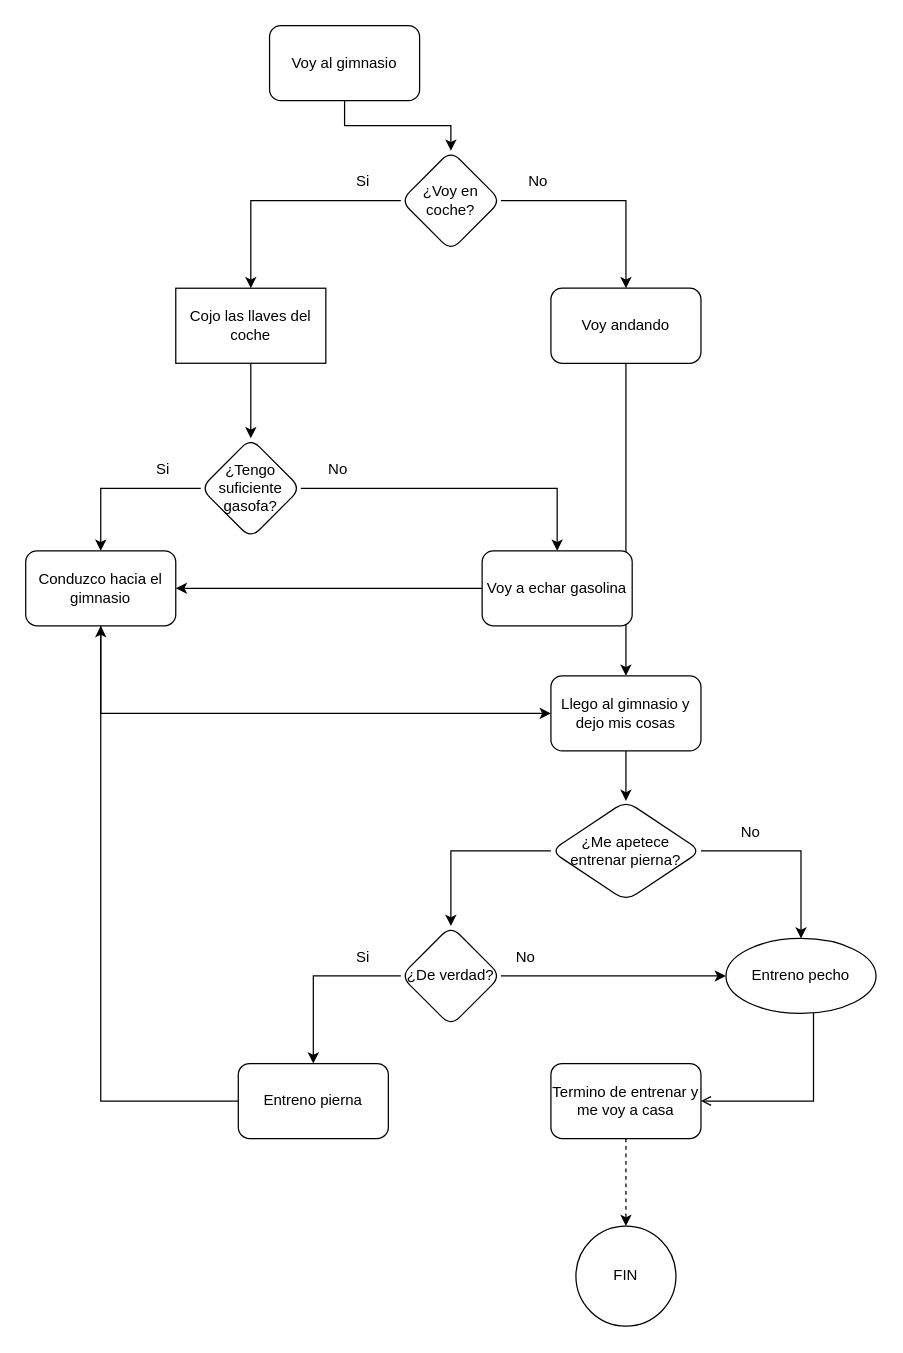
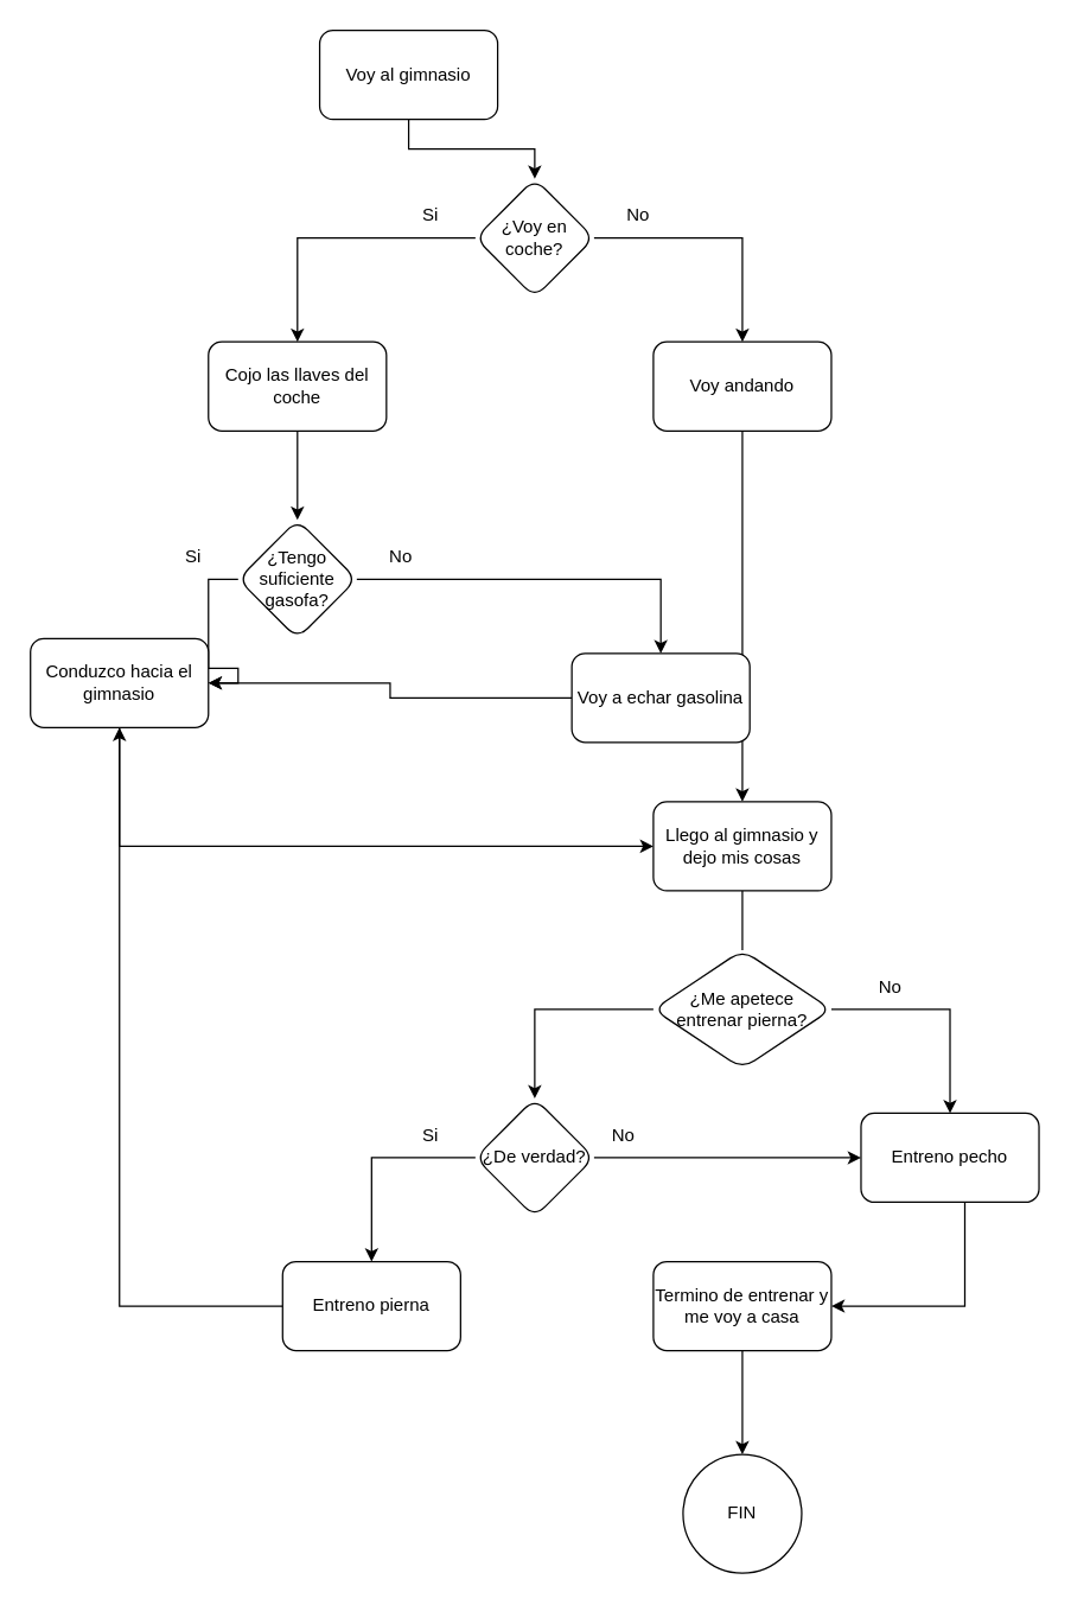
  <mxCell id="0" />
  <mxCell id="1" parent="0" />
  <mxCell id="2" value="" style="edgeStyle=orthogonalEdgeStyle;rounded=0;orthogonalLoop=1;jettySize=auto;html=1;" edge="1" parent="1" source="3" target="6"><mxGeometry relative="1" as="geometry" /></mxCell>
  <mxCell id="3" value="Voy al gimnasio" style="rounded=1;whiteSpace=wrap;html=1;" vertex="1" parent="1"><mxGeometry x="215" y="20" width="120" height="60" as="geometry" /></mxCell>
  <mxCell id="4" value="" style="edgeStyle=orthogonalEdgeStyle;rounded=0;orthogonalLoop=1;jettySize=auto;html=1;" edge="1" parent="1" source="6" target="16"><mxGeometry relative="1" as="geometry" /></mxCell>
  <mxCell id="5" style="edgeStyle=orthogonalEdgeStyle;rounded=0;orthogonalLoop=1;jettySize=auto;html=1;entryX=0.5;entryY=0;entryDx=0;entryDy=0;" edge="1" parent="1" source="6" target="8"><mxGeometry relative="1" as="geometry" /></mxCell>
  <mxCell id="6" value="¿Voy en coche?" style="rhombus;whiteSpace=wrap;html=1;rounded=1;" vertex="1" parent="1"><mxGeometry x="320" y="120" width="80" height="80" as="geometry" /></mxCell>
  <mxCell id="7" value="" style="edgeStyle=orthogonalEdgeStyle;rounded=0;orthogonalLoop=1;jettySize=auto;html=1;" edge="1" parent="1" source="8" target="12"><mxGeometry relative="1" as="geometry" /></mxCell>
- <mxCell id="8" value="Cojo las llaves del coche" style="whiteSpace=wrap;html=1;rounded=0;" vertex="1" parent="1"><mxGeometry x="140" y="230" width="120" height="60" as="geometry" /></mxCell>
+ <mxCell id="8" value="Cojo las llaves del coche" style="whiteSpace=wrap;html=1;rounded=1;" vertex="1" parent="1"><mxGeometry x="140" y="230" width="120" height="60" as="geometry" /></mxCell>
  <mxCell id="9" value="Si" style="text;html=1;strokeColor=none;fillColor=none;align=center;verticalAlign=middle;whiteSpace=wrap;rounded=0;" vertex="1" parent="1"><mxGeometry x="260" y="130" width="60" height="30" as="geometry" /></mxCell>
  <mxCell id="10" value="" style="edgeStyle=orthogonalEdgeStyle;rounded=0;orthogonalLoop=1;jettySize=auto;html=1;" edge="1" parent="1" source="12" target="14"><mxGeometry relative="1" as="geometry" /></mxCell>
  <mxCell id="11" value="" style="edgeStyle=orthogonalEdgeStyle;rounded=0;orthogonalLoop=1;jettySize=auto;html=1;" edge="1" parent="1" source="12" target="31"><mxGeometry relative="1" as="geometry" /></mxCell>
  <mxCell id="12" value="¿Tengo suficiente gasofa?" style="rhombus;whiteSpace=wrap;html=1;rounded=1;" vertex="1" parent="1"><mxGeometry x="160" y="350" width="80" height="80" as="geometry" /></mxCell>
  <mxCell id="13" style="edgeStyle=orthogonalEdgeStyle;rounded=0;orthogonalLoop=1;jettySize=auto;html=1;entryX=0;entryY=0.5;entryDx=0;entryDy=0;" edge="1" parent="1" source="14" target="20"><mxGeometry relative="1" as="geometry"><Array as="points"><mxPoint x="80" y="570" /></Array></mxGeometry></mxCell>
- <mxCell id="14" value="Conduzco hacia el gimnasio" style="whiteSpace=wrap;html=1;rounded=1;" vertex="1" parent="1"><mxGeometry x="20" y="440" width="120" height="60" as="geometry" /></mxCell>
+ <mxCell id="14" value="Conduzco hacia el gimnasio" style="whiteSpace=wrap;html=1;rounded=1;" vertex="1" parent="1"><mxGeometry x="20" y="430" width="120" height="60" as="geometry" /></mxCell>
  <mxCell id="15" style="edgeStyle=orthogonalEdgeStyle;rounded=0;orthogonalLoop=1;jettySize=auto;html=1;entryX=0.5;entryY=0;entryDx=0;entryDy=0;" edge="1" parent="1" source="16" target="20"><mxGeometry relative="1" as="geometry" /></mxCell>
  <mxCell id="16" value="Voy andando" style="whiteSpace=wrap;html=1;rounded=1;" vertex="1" parent="1"><mxGeometry x="440" y="230" width="120" height="60" as="geometry" /></mxCell>
  <mxCell id="17" value="No" style="text;html=1;strokeColor=none;fillColor=none;align=center;verticalAlign=middle;whiteSpace=wrap;rounded=0;" vertex="1" parent="1"><mxGeometry x="400" y="130" width="60" height="30" as="geometry" /></mxCell>
  <mxCell id="18" value="Si" style="text;html=1;strokeColor=none;fillColor=none;align=center;verticalAlign=middle;whiteSpace=wrap;rounded=0;" vertex="1" parent="1"><mxGeometry x="100" y="360" width="60" height="30" as="geometry" /></mxCell>
- <mxCell id="19" style="edgeStyle=orthogonalEdgeStyle;rounded=0;orthogonalLoop=1;jettySize=auto;html=1;entryX=0.5;entryY=0;entryDx=0;entryDy=0;" edge="1" parent="1" source="20" target="23"><mxGeometry relative="1" as="geometry" /></mxCell>
+ <mxCell id="19" style="edgeStyle=orthogonalEdgeStyle;rounded=0;orthogonalLoop=1;jettySize=auto;html=1;entryX=0.5;entryY=0;entryDx=0;entryDy=0;endArrow=none;" edge="1" parent="1" source="20" target="23"><mxGeometry relative="1" as="geometry" /></mxCell>
  <mxCell id="20" value="Llego al gimnasio y dejo mis cosas" style="whiteSpace=wrap;html=1;rounded=1;" vertex="1" parent="1"><mxGeometry x="440" y="540" width="120" height="60" as="geometry" /></mxCell>
  <mxCell id="21" value="" style="edgeStyle=orthogonalEdgeStyle;rounded=0;orthogonalLoop=1;jettySize=auto;html=1;" edge="1" parent="1" source="23" target="25"><mxGeometry relative="1" as="geometry" /></mxCell>
  <mxCell id="22" value="" style="edgeStyle=orthogonalEdgeStyle;rounded=0;orthogonalLoop=1;jettySize=auto;html=1;" edge="1" parent="1" source="23" target="35"><mxGeometry relative="1" as="geometry"><Array as="points"><mxPoint x="360" y="680" /></Array></mxGeometry></mxCell>
  <mxCell id="23" value="¿Me apetece entrenar pierna?" style="rhombus;whiteSpace=wrap;html=1;rounded=1;" vertex="1" parent="1"><mxGeometry x="440" y="640" width="120" height="80" as="geometry" /></mxCell>
- <mxCell id="24" style="edgeStyle=orthogonalEdgeStyle;rounded=0;orthogonalLoop=1;jettySize=auto;html=1;entryX=1;entryY=0.5;entryDx=0;entryDy=0;endArrow=open;" edge="1" parent="1" source="25" target="28"><mxGeometry relative="1" as="geometry"><Array as="points"><mxPoint x="650" y="880" /></Array></mxGeometry></mxCell>
- <mxCell id="25" value="Entreno pecho" style="ellipse;whiteSpace=wrap;html=1;" vertex="1" parent="1"><mxGeometry x="580" y="750" width="120" height="60" as="geometry" /></mxCell>
+ <mxCell id="24" style="edgeStyle=orthogonalEdgeStyle;rounded=0;orthogonalLoop=1;jettySize=auto;html=1;entryX=1;entryY=0.5;entryDx=0;entryDy=0;" edge="1" parent="1" source="25" target="28"><mxGeometry relative="1" as="geometry"><Array as="points"><mxPoint x="650" y="880" /></Array></mxGeometry></mxCell>
+ <mxCell id="25" value="Entreno pecho" style="whiteSpace=wrap;html=1;rounded=1;" vertex="1" parent="1"><mxGeometry x="580" y="750" width="120" height="60" as="geometry" /></mxCell>
  <mxCell id="26" value="No" style="text;html=1;strokeColor=none;fillColor=none;align=center;verticalAlign=middle;whiteSpace=wrap;rounded=0;" vertex="1" parent="1"><mxGeometry x="570" y="650" width="60" height="30" as="geometry" /></mxCell>
- <mxCell id="27" value="" style="edgeStyle=orthogonalEdgeStyle;rounded=0;orthogonalLoop=1;jettySize=auto;html=1;dashed=1;" edge="1" parent="1" source="28" target="29"><mxGeometry relative="1" as="geometry" /></mxCell>
+ <mxCell id="27" value="" style="edgeStyle=orthogonalEdgeStyle;rounded=0;orthogonalLoop=1;jettySize=auto;html=1;" edge="1" parent="1" source="28" target="29"><mxGeometry relative="1" as="geometry" /></mxCell>
  <mxCell id="28" value="Termino de entrenar y me voy a casa" style="whiteSpace=wrap;html=1;rounded=1;" vertex="1" parent="1"><mxGeometry x="440" y="850" width="120" height="60" as="geometry" /></mxCell>
  <mxCell id="29" value="FIN" style="ellipse;whiteSpace=wrap;html=1;rounded=1;" vertex="1" parent="1"><mxGeometry x="460" y="980" width="80" height="80" as="geometry" /></mxCell>
  <mxCell id="30" style="edgeStyle=orthogonalEdgeStyle;rounded=0;orthogonalLoop=1;jettySize=auto;html=1;entryX=1;entryY=0.5;entryDx=0;entryDy=0;" edge="1" parent="1" source="31" target="14"><mxGeometry relative="1" as="geometry" /></mxCell>
  <mxCell id="31" value="Voy a echar gasolina" style="whiteSpace=wrap;html=1;rounded=1;" vertex="1" parent="1"><mxGeometry x="385" y="440" width="120" height="60" as="geometry" /></mxCell>
  <mxCell id="32" value="No" style="text;html=1;strokeColor=none;fillColor=none;align=center;verticalAlign=middle;whiteSpace=wrap;rounded=0;" vertex="1" parent="1"><mxGeometry x="240" y="360" width="60" height="30" as="geometry" /></mxCell>
  <mxCell id="33" style="edgeStyle=orthogonalEdgeStyle;rounded=0;orthogonalLoop=1;jettySize=auto;html=1;entryX=0;entryY=0.5;entryDx=0;entryDy=0;" edge="1" parent="1" source="35" target="25"><mxGeometry relative="1" as="geometry" /></mxCell>
  <mxCell id="34" value="" style="edgeStyle=orthogonalEdgeStyle;rounded=0;orthogonalLoop=1;jettySize=auto;html=1;" edge="1" parent="1" source="35" target="38"><mxGeometry relative="1" as="geometry" /></mxCell>
  <mxCell id="35" value="¿De verdad?" style="rhombus;whiteSpace=wrap;html=1;rounded=1;" vertex="1" parent="1"><mxGeometry x="320" y="740" width="80" height="80" as="geometry" /></mxCell>
  <mxCell id="36" value="No" style="text;html=1;strokeColor=none;fillColor=none;align=center;verticalAlign=middle;whiteSpace=wrap;rounded=0;" vertex="1" parent="1"><mxGeometry x="390" y="750" width="60" height="30" as="geometry" /></mxCell>
  <mxCell id="37" style="edgeStyle=orthogonalEdgeStyle;rounded=0;orthogonalLoop=1;jettySize=auto;html=1;" edge="1" parent="1" source="38" target="14"><mxGeometry relative="1" as="geometry" /></mxCell>
  <mxCell id="38" value="Entreno pierna" style="whiteSpace=wrap;html=1;rounded=1;" vertex="1" parent="1"><mxGeometry x="190" y="850" width="120" height="60" as="geometry" /></mxCell>
  <mxCell id="39" value="Si" style="text;html=1;strokeColor=none;fillColor=none;align=center;verticalAlign=middle;whiteSpace=wrap;rounded=0;" vertex="1" parent="1"><mxGeometry x="260" y="750" width="60" height="30" as="geometry" /></mxCell>
